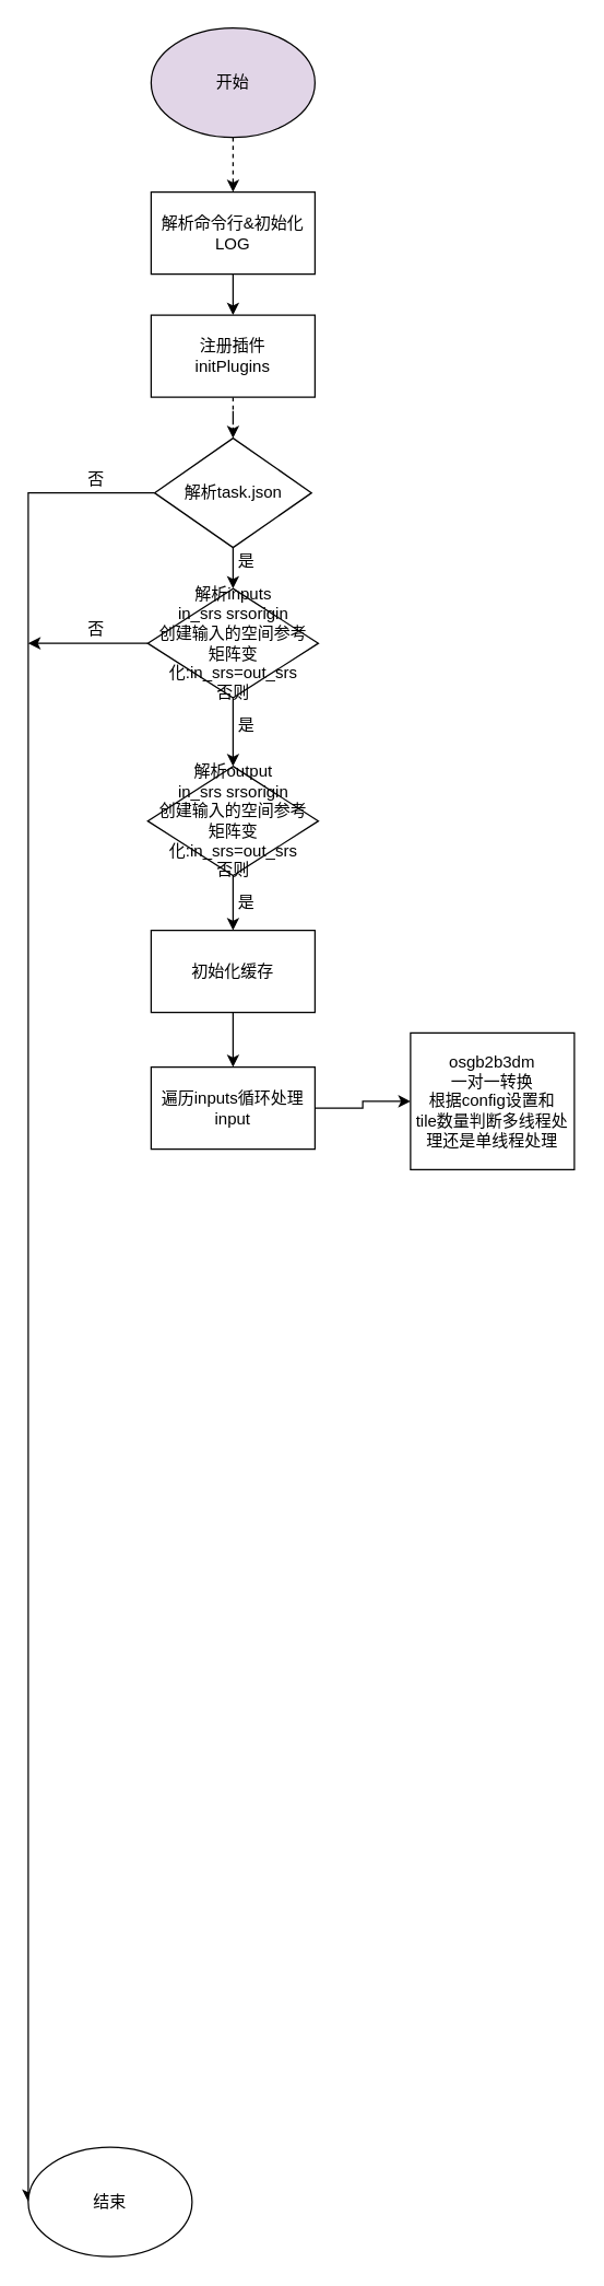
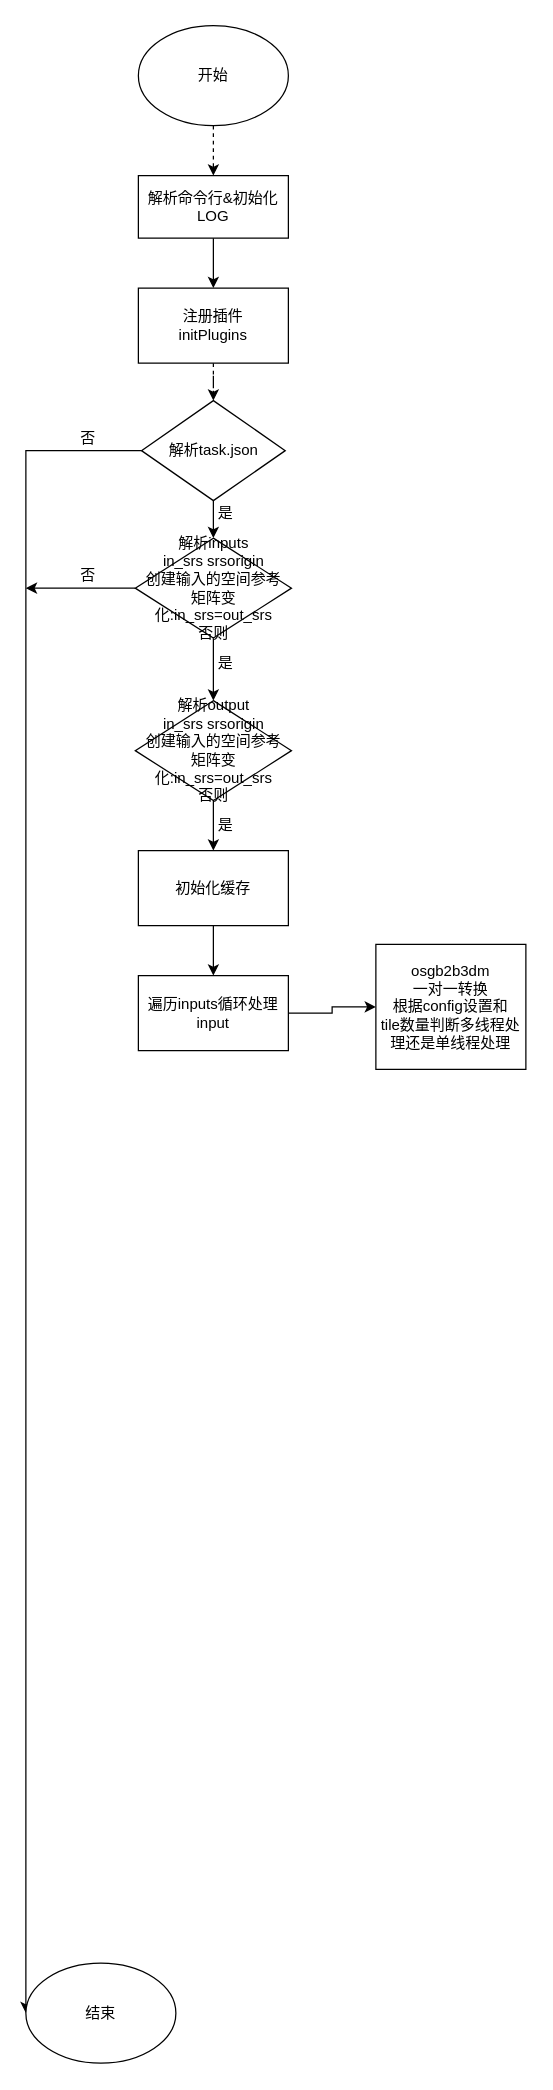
  <mxCell id="0" />
  <mxCell id="1" parent="0" />
  <mxCell id="2" value="" style="edgeStyle=orthogonalEdgeStyle;rounded=0;orthogonalLoop=1;jettySize=auto;html=1;dashed=1;" edge="1" parent="1" source="3" target="5"><mxGeometry relative="1" as="geometry" /></mxCell>
- <mxCell id="3" value="开始" style="ellipse;whiteSpace=wrap;html=1;fillColor=#e1d5e7;" vertex="1" parent="1"><mxGeometry x="110" y="20" width="120" height="80" as="geometry" /></mxCell>
+ <mxCell id="3" value="开始" style="ellipse;whiteSpace=wrap;html=1;" vertex="1" parent="1"><mxGeometry x="110" y="20" width="120" height="80" as="geometry" /></mxCell>
  <mxCell id="4" value="" style="edgeStyle=orthogonalEdgeStyle;rounded=0;orthogonalLoop=1;jettySize=auto;html=1;" edge="1" parent="1" source="5" target="7"><mxGeometry relative="1" as="geometry" /></mxCell>
- <mxCell id="5" value="解析命令行&amp;amp;初始化LOG" style="whiteSpace=wrap;html=1;" vertex="1" parent="1"><mxGeometry x="110" y="140" width="120" height="60" as="geometry" /></mxCell>
+ <mxCell id="5" value="解析命令行&amp;amp;初始化LOG" style="whiteSpace=wrap;html=1;" vertex="1" parent="1"><mxGeometry x="110" y="140" width="120" height="50" as="geometry" /></mxCell>
  <mxCell id="6" value="" style="edgeStyle=orthogonalEdgeStyle;rounded=0;orthogonalLoop=1;jettySize=auto;html=1;dashed=1;" edge="1" parent="1" source="7" target="10"><mxGeometry relative="1" as="geometry" /></mxCell>
  <mxCell id="7" value="注册插件&lt;br&gt;initPlugins" style="whiteSpace=wrap;html=1;" vertex="1" parent="1"><mxGeometry x="110" y="230" width="120" height="60" as="geometry" /></mxCell>
  <mxCell id="8" style="edgeStyle=orthogonalEdgeStyle;rounded=0;orthogonalLoop=1;jettySize=auto;html=1;exitX=0;exitY=0.5;exitDx=0;exitDy=0;entryX=0;entryY=0.5;entryDx=0;entryDy=0;" edge="1" parent="1" source="10" target="11"><mxGeometry relative="1" as="geometry"><mxPoint x="113" y="700" as="targetPoint" /><Array as="points"><mxPoint x="20" y="360" /><mxPoint x="20" y="690" /></Array></mxGeometry></mxCell>
  <mxCell id="9" value="" style="edgeStyle=orthogonalEdgeStyle;rounded=0;orthogonalLoop=1;jettySize=auto;html=1;" edge="1" parent="1" source="10" target="15"><mxGeometry relative="1" as="geometry" /></mxCell>
  <mxCell id="10" value="解析task.json" style="rhombus;whiteSpace=wrap;html=1;" vertex="1" parent="1"><mxGeometry x="112.5" y="320" width="115" height="80" as="geometry" /></mxCell>
  <mxCell id="11" value="结束" style="ellipse;whiteSpace=wrap;html=1;" vertex="1" parent="1"><mxGeometry x="20" y="1570" width="120" height="80" as="geometry" /></mxCell>
  <mxCell id="12" value="否" style="text;html=1;strokeColor=none;fillColor=none;align=center;verticalAlign=middle;whiteSpace=wrap;rounded=0;" vertex="1" parent="1"><mxGeometry x="50" y="340" width="40" height="20" as="geometry" /></mxCell>
  <mxCell id="13" style="edgeStyle=orthogonalEdgeStyle;rounded=0;orthogonalLoop=1;jettySize=auto;html=1;exitX=0;exitY=0.5;exitDx=0;exitDy=0;" edge="1" parent="1" source="15"><mxGeometry relative="1" as="geometry"><mxPoint x="20" y="470" as="targetPoint" /></mxGeometry></mxCell>
  <mxCell id="14" value="" style="edgeStyle=orthogonalEdgeStyle;rounded=0;orthogonalLoop=1;jettySize=auto;html=1;" edge="1" parent="1" source="15" target="19"><mxGeometry relative="1" as="geometry" /></mxCell>
  <mxCell id="15" value="解析inputs&lt;br&gt;in_srs srsorigin&lt;br&gt;创建输入的空间参考&lt;br&gt;矩阵变化:in_srs=out_srs&lt;br&gt;否则&lt;br&gt;" style="rhombus;whiteSpace=wrap;html=1;" vertex="1" parent="1"><mxGeometry x="107.5" y="430" width="125" height="80" as="geometry" /></mxCell>
  <mxCell id="16" value="是" style="text;html=1;strokeColor=none;fillColor=none;align=center;verticalAlign=middle;whiteSpace=wrap;rounded=0;" vertex="1" parent="1"><mxGeometry x="160" y="400" width="40" height="20" as="geometry" /></mxCell>
  <mxCell id="17" value="否" style="text;html=1;strokeColor=none;fillColor=none;align=center;verticalAlign=middle;whiteSpace=wrap;rounded=0;" vertex="1" parent="1"><mxGeometry x="50" y="450" width="40" height="20" as="geometry" /></mxCell>
  <mxCell id="18" value="" style="edgeStyle=orthogonalEdgeStyle;rounded=0;orthogonalLoop=1;jettySize=auto;html=1;" edge="1" parent="1" source="19" target="22"><mxGeometry relative="1" as="geometry" /></mxCell>
  <mxCell id="19" value="解析output&lt;br&gt;in_srs srsorigin&lt;br&gt;创建输入的空间参考&lt;br&gt;矩阵变化:in_srs=out_srs&lt;br&gt;否则" style="rhombus;whiteSpace=wrap;html=1;" vertex="1" parent="1"><mxGeometry x="107.5" y="560" width="125" height="80" as="geometry" /></mxCell>
  <mxCell id="20" value="是" style="text;html=1;strokeColor=none;fillColor=none;align=center;verticalAlign=middle;whiteSpace=wrap;rounded=0;" vertex="1" parent="1"><mxGeometry x="160" y="520" width="40" height="20" as="geometry" /></mxCell>
  <mxCell id="21" value="" style="edgeStyle=orthogonalEdgeStyle;rounded=0;orthogonalLoop=1;jettySize=auto;html=1;" edge="1" parent="1" source="22" target="25"><mxGeometry relative="1" as="geometry" /></mxCell>
  <mxCell id="22" value="初始化缓存" style="whiteSpace=wrap;html=1;" vertex="1" parent="1"><mxGeometry x="110" y="680" width="120" height="60" as="geometry" /></mxCell>
  <mxCell id="23" value="是" style="text;html=1;strokeColor=none;fillColor=none;align=center;verticalAlign=middle;whiteSpace=wrap;rounded=0;" vertex="1" parent="1"><mxGeometry x="160" y="650" width="40" height="20" as="geometry" /></mxCell>
  <mxCell id="24" value="" style="edgeStyle=orthogonalEdgeStyle;rounded=0;orthogonalLoop=1;jettySize=auto;html=1;" edge="1" parent="1" source="25" target="26"><mxGeometry relative="1" as="geometry" /></mxCell>
  <mxCell id="25" value="遍历inputs循环处理input" style="whiteSpace=wrap;html=1;" vertex="1" parent="1"><mxGeometry x="110" y="780" width="120" height="60" as="geometry" /></mxCell>
  <mxCell id="26" value="osgb2b3dm&lt;br&gt;一对一转换&lt;br&gt;根据config设置和&lt;br&gt;tile数量判断多线程处理还是单线程处理" style="whiteSpace=wrap;html=1;" vertex="1" parent="1"><mxGeometry x="300" y="755" width="120" height="100" as="geometry" /></mxCell>
